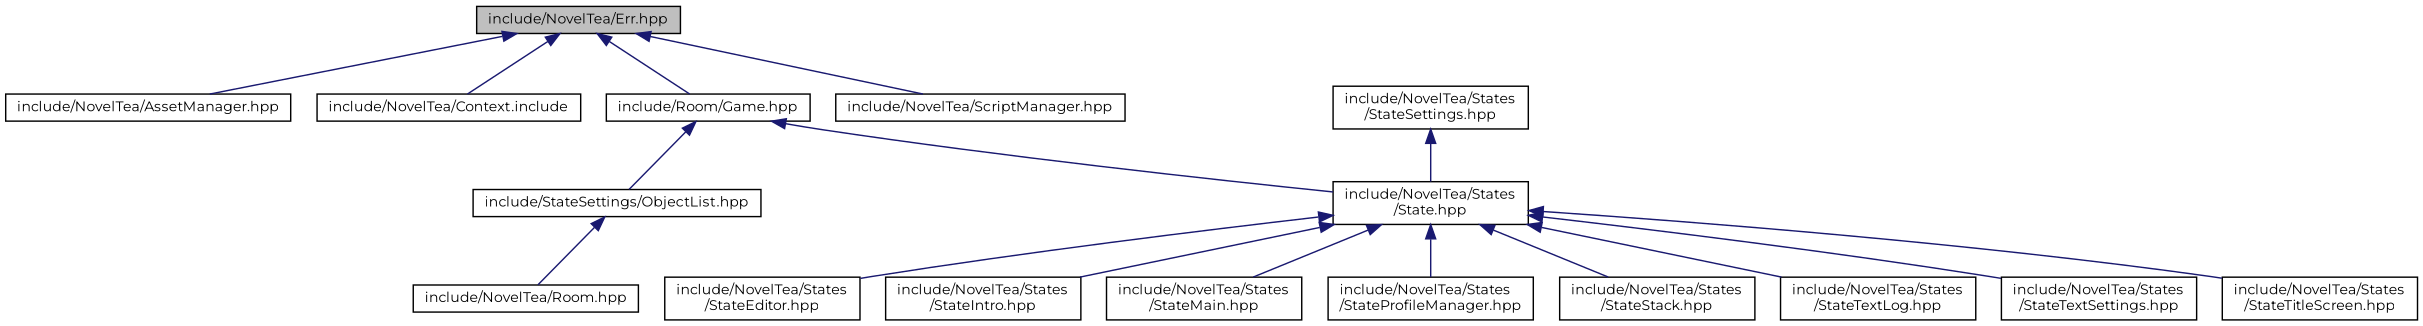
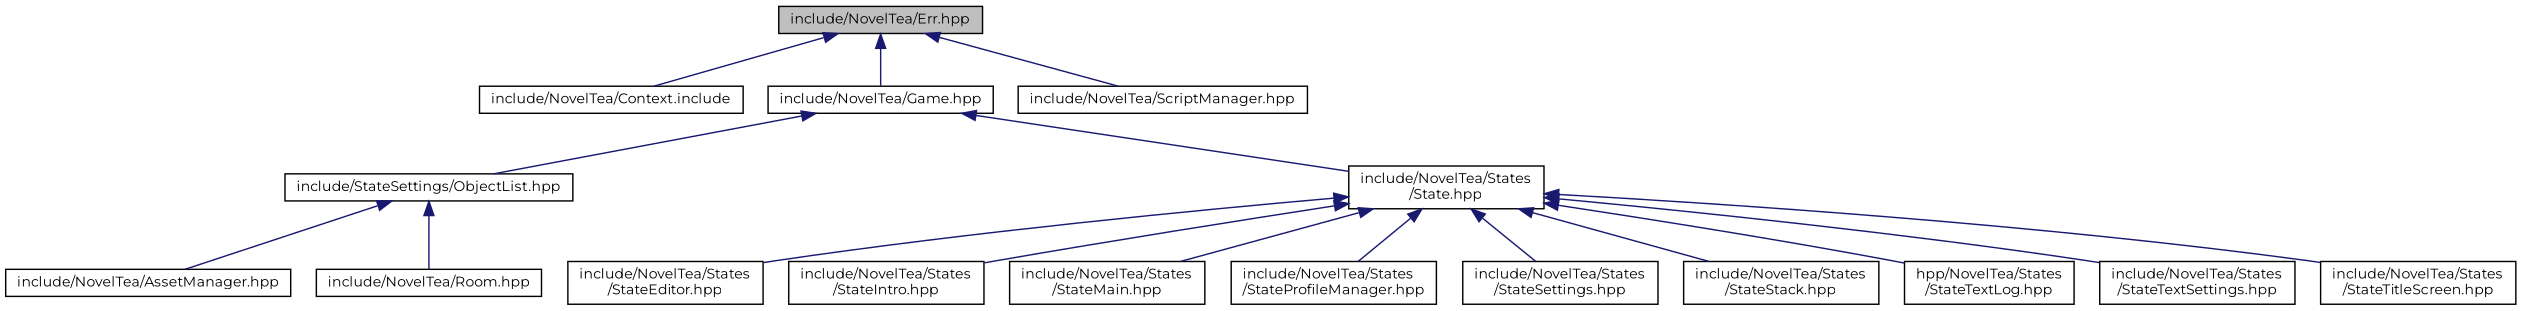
  digraph {
    fontname=Montserrat
    node [color=black fontname=Montserrat fontsize=10 shape=record]
    edge [color=midnightblue dir=back fontname=Montserrat fontsize=10 labelfontname=Helvetica labelfontsize=10 style=solid]
    n1 [fillcolor=grey75 fontcolor=black height=0.2 label="include/NovelTea/Err.hpp" style=filled width=0.4]
    n2 [height=0.2 label="include/NovelTea/AssetManager.hpp" width=0.4]
    n3 [height=0.2 label="include/NovelTea/Context.include" width=0.4]
-   n4 [height=0.2 label="include/Room/Game.hpp" width=0.4]
+   n4 [height=0.2 label="include/NovelTea/Game.hpp" width=0.4]
    n5 [height=0.2 label="include/NovelTea/ScriptManager.hpp" width=0.4]
    n6 [height=0.2 label="include/StateSettings/ObjectList.hpp" width=0.4]
    n7 [height=0.2 label="include/NovelTea/States\l/State.hpp" width=0.4]
    n8 [height=0.2 label="include/NovelTea/Room.hpp" width=0.4]
    n9 [height=0.2 label="include/NovelTea/States\l/StateEditor.hpp" width=0.4]
    n10 [height=0.2 label="include/NovelTea/States\l/StateIntro.hpp" width=0.4]
    n11 [height=0.2 label="include/NovelTea/States\l/StateMain.hpp" width=0.4]
    n12 [height=0.2 label="include/NovelTea/States\l/StateProfileManager.hpp" width=0.4]
    n13 [height=0.2 label="include/NovelTea/States\l/StateSettings.hpp" width=0.4]
    n14 [height=0.2 label="include/NovelTea/States\l/StateStack.hpp" width=0.4]
-   n15 [height=0.2 label="include/NovelTea/States\l/StateTextLog.hpp" width=0.4]
+   n15 [height=0.2 label="hpp/NovelTea/States\l/StateTextLog.hpp" width=0.4]
    n16 [height=0.2 label="include/NovelTea/States\l/StateTextSettings.hpp" width=0.4]
    n17 [height=0.2 label="include/NovelTea/States\l/StateTitleScreen.hpp" width=0.4]
-   n1 -> n2
+   n6 -> n2
    n1 -> n3
    n1 -> n4
    n1 -> n5
    n4 -> n6
    n4 -> n7
    n6 -> n8
    n7 -> n9
    n7 -> n10
    n7 -> n11
    n7 -> n12
-   n13 -> n7
+   n7 -> n13
    n7 -> n14
    n7 -> n15
    n7 -> n16
    n7 -> n17
  }
